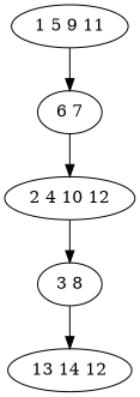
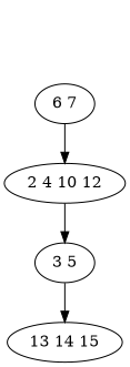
  digraph {
-   n1 [label="1 5 9 11"]
    n2 [label="6 7"]
-   n3 [label="13 14 12"]
+   n3 [label="13 14 15"]
    n4 [label="2 4 10 12"]
-   n5 [label="3 8"]
-   n1 -> n2
+   n5 [label="3 5"]
    n2 -> n4
    n4 -> n5
    n5 -> n3
  }
